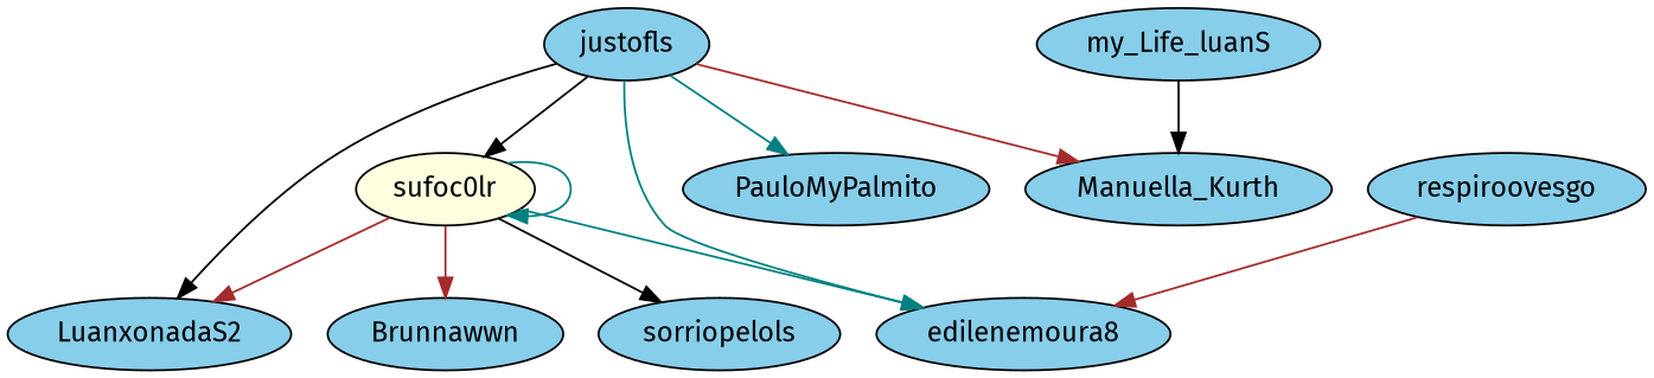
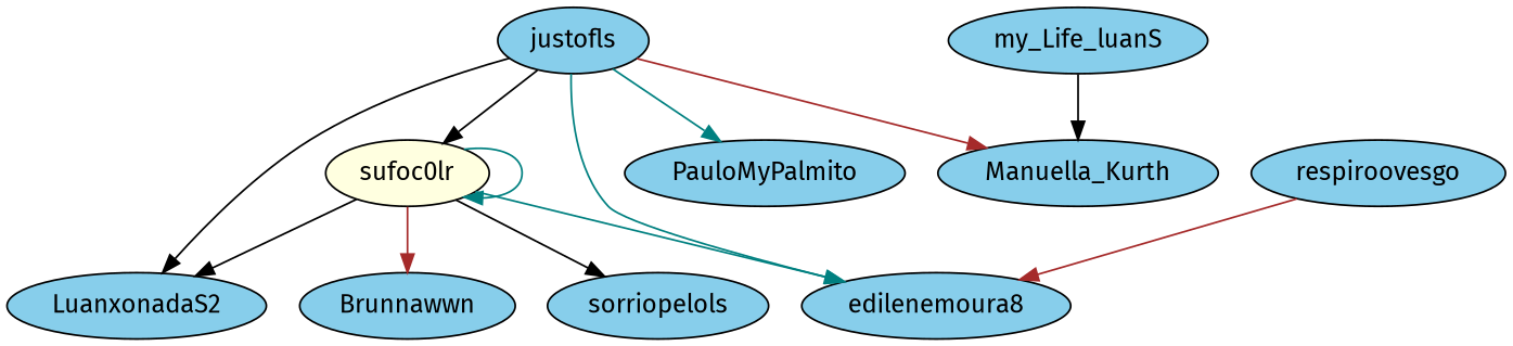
  strict digraph {
    fontname="Fira Sans"
    node [fillcolor=skyblue fontname="Fira Sans" style=filled]
    edge [color=black fontname="Fira Sans"]
    sufoc0lr [fillcolor=lightyellow]
    LuanxonadaS2
    Brunnawwn
    sorriopelols
    edilenemoura8
    justofls
    PauloMyPalmito
    Manuella_Kurth
    my_Life_luanS
    respiroovesgo
    sufoc0lr -> sufoc0lr [color=teal]
-   sufoc0lr -> LuanxonadaS2 [color=brown]
+   sufoc0lr -> LuanxonadaS2
    sufoc0lr -> Brunnawwn [color=brown]
    sufoc0lr -> sorriopelols
    sufoc0lr -> edilenemoura8 [color=teal]
    justofls -> sufoc0lr
    justofls -> LuanxonadaS2
    justofls -> edilenemoura8 [color=teal]
    justofls -> PauloMyPalmito [color=teal]
    justofls -> Manuella_Kurth [color=brown]
    my_Life_luanS -> Manuella_Kurth
    respiroovesgo -> edilenemoura8 [color=brown]
  }
